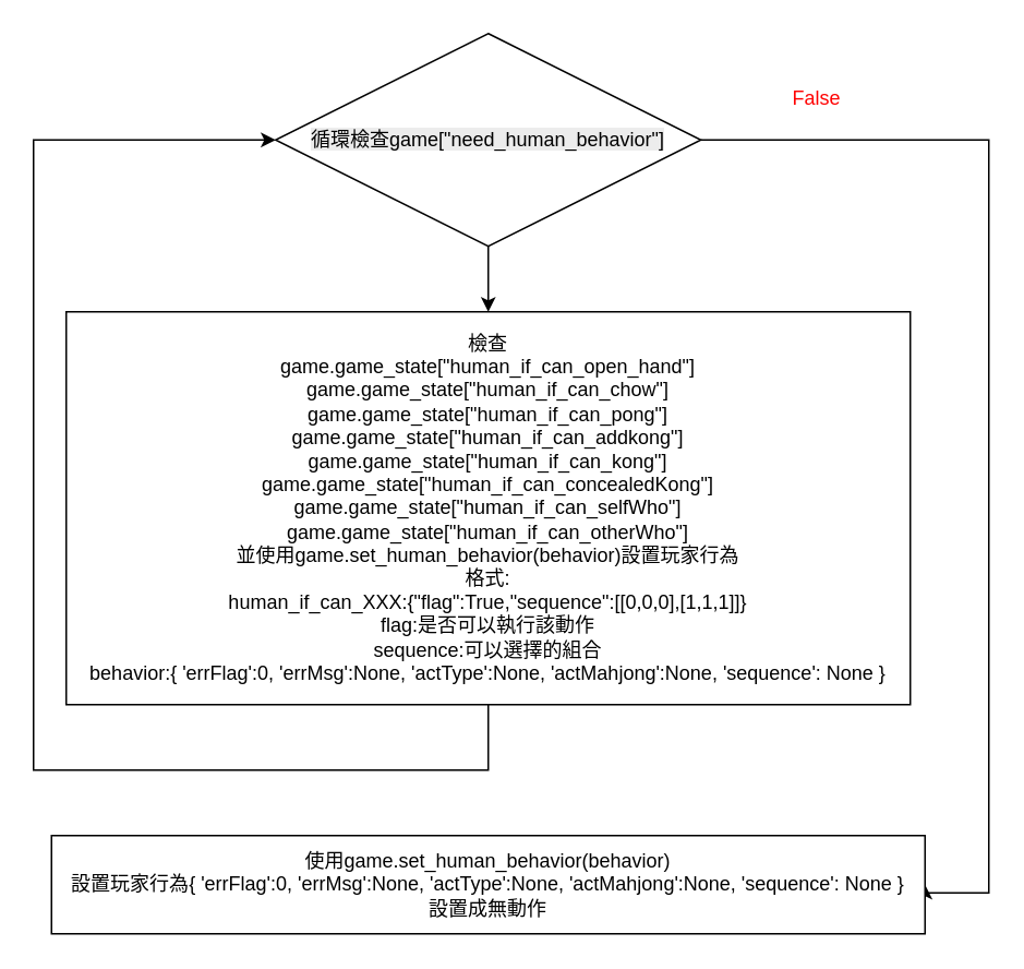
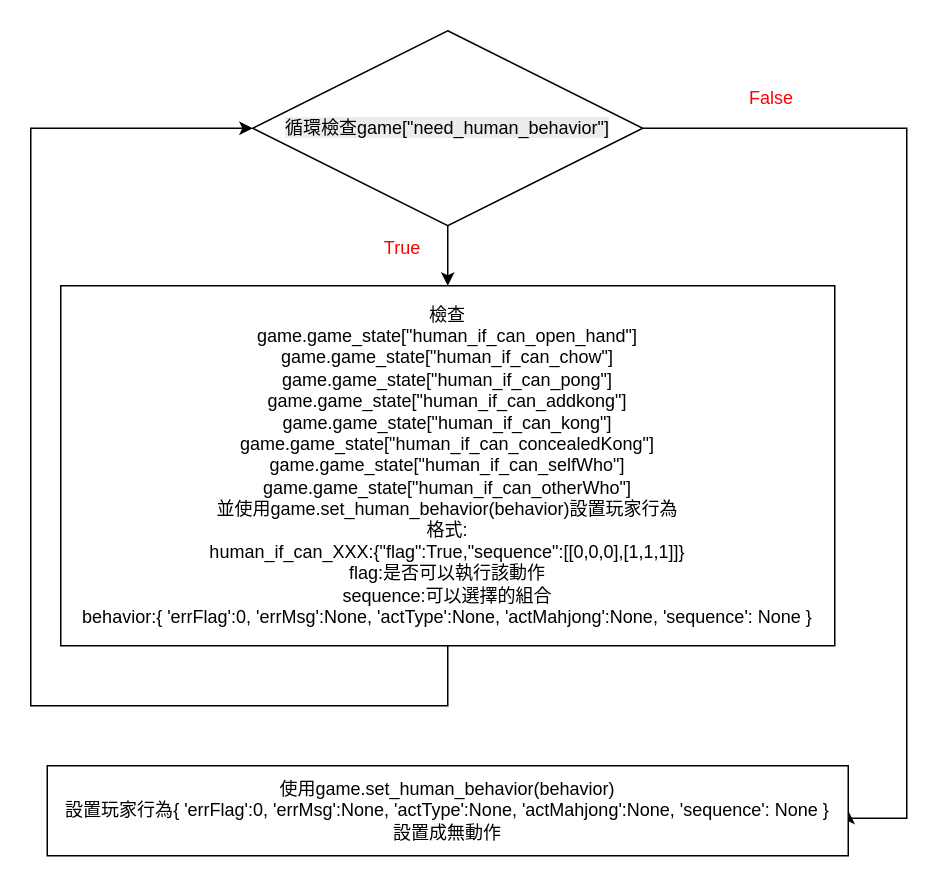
  <mxCell id="0" />
  <mxCell id="1" parent="0" />
  <mxCell id="2" style="edgeStyle=orthogonalEdgeStyle;rounded=0;orthogonalLoop=1;jettySize=auto;html=1;" edge="1" parent="1" source="4" target="6"><mxGeometry relative="1" as="geometry" /></mxCell>
  <mxCell id="3" style="edgeStyle=orthogonalEdgeStyle;rounded=0;orthogonalLoop=1;jettySize=auto;html=1;entryX=1;entryY=0.5;entryDx=0;entryDy=0;" edge="1" parent="1" source="4" target="8"><mxGeometry relative="1" as="geometry"><Array as="points"><mxPoint x="604" y="85" /><mxPoint x="604" y="545" /></Array></mxGeometry></mxCell>
  <mxCell id="4" value="&lt;span style=&quot;color: rgb(0, 0, 0); font-family: Helvetica; font-size: 12px; font-style: normal; font-variant-ligatures: normal; font-variant-caps: normal; font-weight: 400; letter-spacing: normal; orphans: 2; text-align: center; text-indent: 0px; text-transform: none; widows: 2; word-spacing: 0px; -webkit-text-stroke-width: 0px; white-space: normal; background-color: rgb(236, 236, 236); text-decoration-thickness: initial; text-decoration-style: initial; text-decoration-color: initial; float: none; display: inline !important;&quot;&gt;循環檢查game[&quot;need_human_behavior&quot;]&lt;/span&gt;" style="rhombus;whiteSpace=wrap;html=1;" vertex="1" parent="1"><mxGeometry x="168" y="20" width="260" height="130" as="geometry" /></mxCell>
  <mxCell id="5" style="edgeStyle=orthogonalEdgeStyle;rounded=0;orthogonalLoop=1;jettySize=auto;html=1;entryX=0;entryY=0.5;entryDx=0;entryDy=0;" edge="1" parent="1" source="6" target="4"><mxGeometry relative="1" as="geometry"><Array as="points"><mxPoint x="298" y="470" /><mxPoint x="20" y="470" /><mxPoint x="20" y="85" /></Array></mxGeometry></mxCell>
  <mxCell id="6" value="檢查&lt;div&gt;game.game_state[&quot;human_if_can_open_hand&quot;]&lt;/div&gt;&lt;div&gt;game.game_state[&quot;human_if_can_chow&quot;]&lt;/div&gt;&lt;div&gt;game.game_state[&quot;human_if_can_pong&quot;]&lt;/div&gt;&lt;div&gt;game.game_state[&quot;human_if_can_addkong&quot;]&lt;/div&gt;&lt;div&gt;game.game_state[&quot;human_if_can_kong&quot;]&lt;/div&gt;&lt;div&gt;game.game_state[&quot;human_if_can_concealedKong&quot;]&lt;/div&gt;&lt;div&gt;game.game_state[&quot;human_if_can_selfWho&quot;]&lt;/div&gt;&lt;div&gt;game.game_state[&quot;human_if_can_otherWho&quot;]&lt;/div&gt;&lt;div&gt;並使用game.set_human_behavior(behavior)設置玩家行為&lt;/div&gt;&lt;div&gt;格式:&lt;/div&gt;&lt;div&gt;human_if_can_XXX:{&quot;flag&quot;:True,&quot;sequence&quot;:[[0,0,0],[1,1,1]]}&lt;/div&gt;&lt;div&gt;f&lt;span style=&quot;background-color: transparent; color: light-dark(rgb(0, 0, 0), rgb(255, 255, 255));&quot;&gt;lag:是否可以執行該動作&lt;/span&gt;&lt;/div&gt;&lt;div&gt;sequence:可以選擇的組合&lt;/div&gt;&lt;div&gt;behavior:{ 'errFlag':0, 'errMsg':None, 'actType':None, 'actMahjong':None, 'sequence': None }&lt;/div&gt;" style="rounded=0;whiteSpace=wrap;html=1;" vertex="1" parent="1"><mxGeometry x="40" y="190" width="516" height="240" as="geometry" /></mxCell>
+ <mxCell id="7" value="&lt;font style=&quot;color: rgb(255, 0, 0);&quot;&gt;True&lt;/font&gt;" style="text;html=1;align=center;verticalAlign=middle;whiteSpace=wrap;rounded=0;" vertex="1" parent="1"><mxGeometry x="238" y="150" width="60" height="30" as="geometry" /></mxCell>
  <mxCell id="8" value="使用game.set_human_behavior(behavior)&lt;div&gt;設置玩家行為&lt;span style=&quot;background-color: transparent; color: light-dark(rgb(0, 0, 0), rgb(255, 255, 255));&quot;&gt;{ 'errFlag':0, 'errMsg':None, 'actType':None, 'actMahjong':None, 'sequence': None }&lt;/span&gt;&lt;/div&gt;&lt;div&gt;&lt;span style=&quot;background-color: transparent; color: light-dark(rgb(0, 0, 0), rgb(255, 255, 255));&quot;&gt;設置成無動作&lt;/span&gt;&lt;/div&gt;" style="rounded=0;whiteSpace=wrap;html=1;" vertex="1" parent="1"><mxGeometry x="31" y="510" width="534" height="60" as="geometry" /></mxCell>
- <mxCell id="9" value="&lt;font style=&quot;color: rgb(255, 0, 0);&quot;&gt;False&lt;/font&gt;" style="text;html=1;align=center;verticalAlign=middle;whiteSpace=wrap;rounded=0;" vertex="1" parent="1"><mxGeometry x="469" y="45" width="60" height="30" as="geometry" /></mxCell>
+ <mxCell id="9" value="&lt;font style=&quot;color: rgb(255, 0, 0);&quot;&gt;False&lt;/font&gt;" style="text;html=1;align=center;verticalAlign=middle;whiteSpace=wrap;rounded=0;" vertex="1" parent="1"><mxGeometry x="484" y="50" width="60" height="30" as="geometry" /></mxCell>
